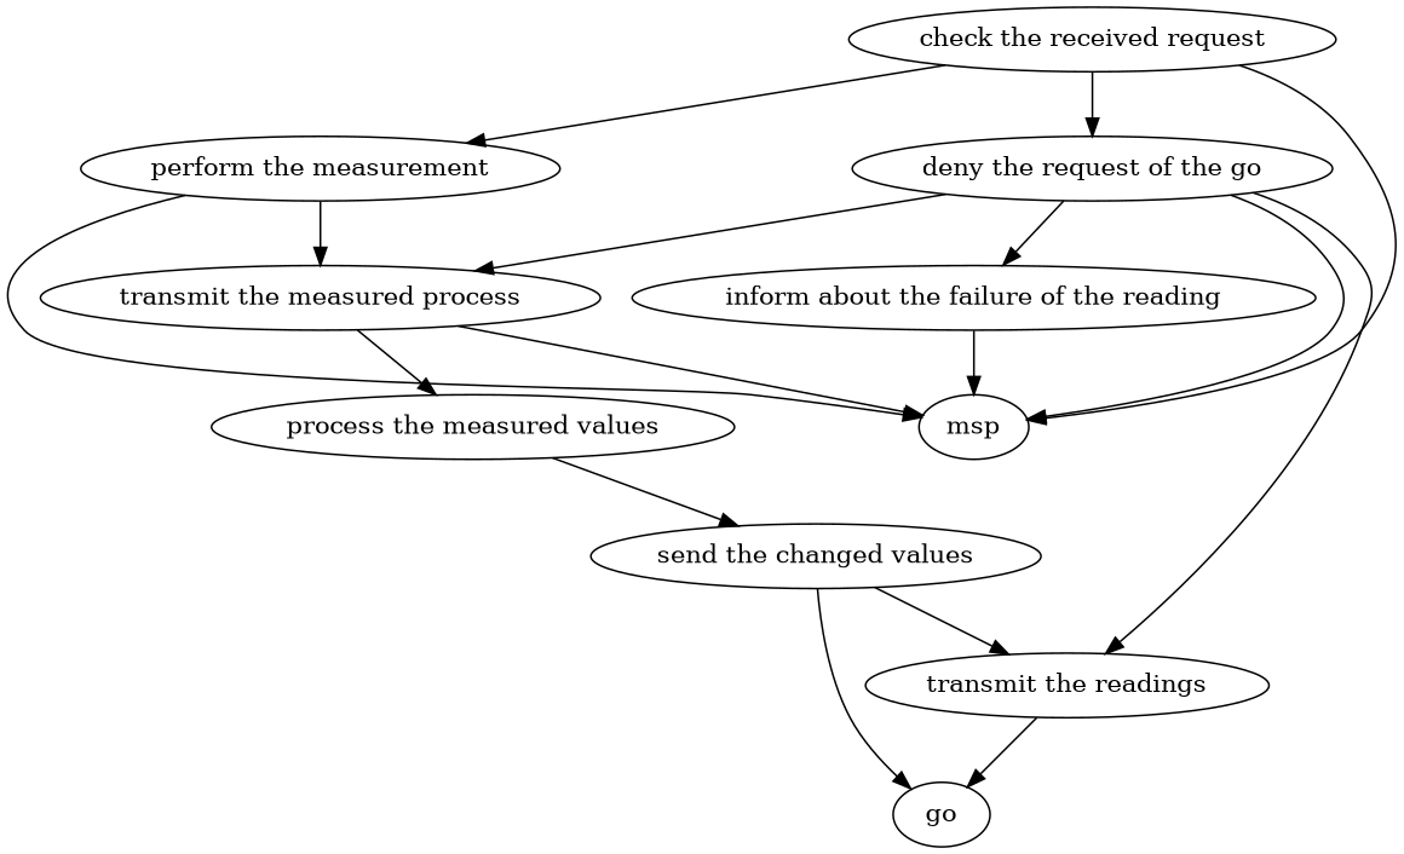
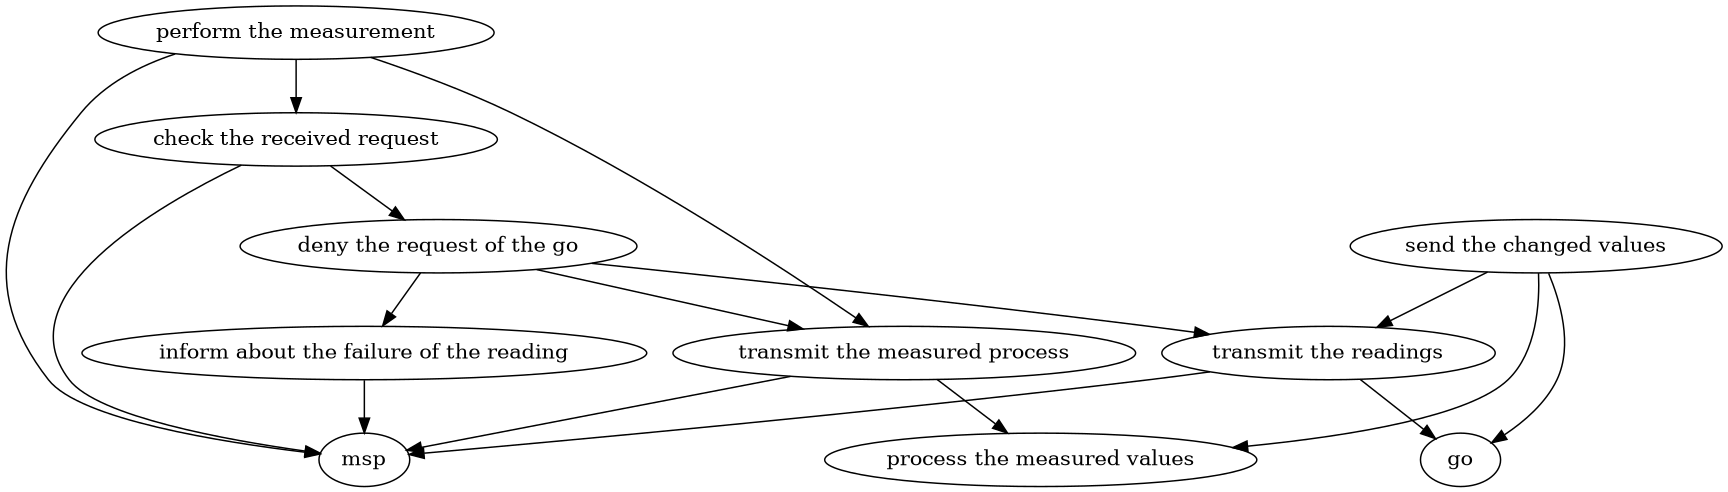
  strict digraph {
    edge [attrs="{'type': 'flow', 'label': 'flow'}"]
    "check the received request" [attrs="{'type': 'Activity', 'label': 'check the received request'}"]
    "deny the request of the go" [attrs="{'type': 'Activity', 'label': 'deny the request of the go'}"]
    "perform the measurement" [attrs="{'type': 'Activity', 'label': 'perform the measurement'}"]
    msp [attrs="{'type': 'Actor', 'label': 'msp'}"]
    go [attrs="{'type': 'Actor', 'label': 'go'}"]
    "inform about the failure of the reading" [attrs="{'type': 'Activity', 'label': 'inform about the failure of the reading'}"]
    n7 [attrs="{'type': 'Activity', 'label': 'transmit the measured values'}" label="transmit the measured process"]
    "transmit the readings" [attrs="{'type': 'Activity', 'label': 'transmit the readings'}"]
    "process the measured values" [attrs="{'type': 'Activity', 'label': 'process the measured values'}"]
    "send the changed values" [attrs="{'type': 'Activity', 'label': 'send the changed values'}"]
    "check the received request" -> "deny the request of the go"
-   "check the received request" -> "perform the measurement"
+   "perform the measurement" -> "check the received request"
    "check the received request" -> msp [attrs="{'type': 'actor performer', 'label': 'actor performer'}"]
-   "deny the request of the go" -> msp [attrs="{'type': 'actor performer', 'label': 'actor performer'}"]
+   "transmit the readings" -> msp [attrs="{'type': 'actor performer', 'label': 'actor performer'}"]
    "deny the request of the go" -> "inform about the failure of the reading"
    "deny the request of the go" -> n7
    "deny the request of the go" -> "transmit the readings"
    "perform the measurement" -> msp [attrs="{'type': 'actor performer', 'label': 'actor performer'}"]
    "perform the measurement" -> n7
    "inform about the failure of the reading" -> msp [attrs="{'type': 'actor performer', 'label': 'actor performer'}"]
    n7 -> msp [attrs="{'type': 'actor performer', 'label': 'actor performer'}"]
    n7 -> "process the measured values"
    "transmit the readings" -> go [attrs="{'type': 'actor performer', 'label': 'actor performer'}"]
-   "process the measured values" -> "send the changed values"
+   "send the changed values" -> "process the measured values"
    "send the changed values" -> go [attrs="{'type': 'actor performer', 'label': 'actor performer'}"]
    "send the changed values" -> "transmit the readings"
  }
